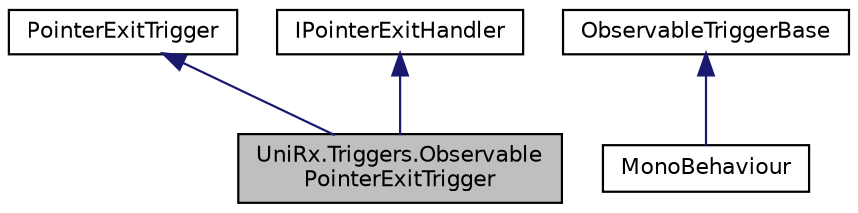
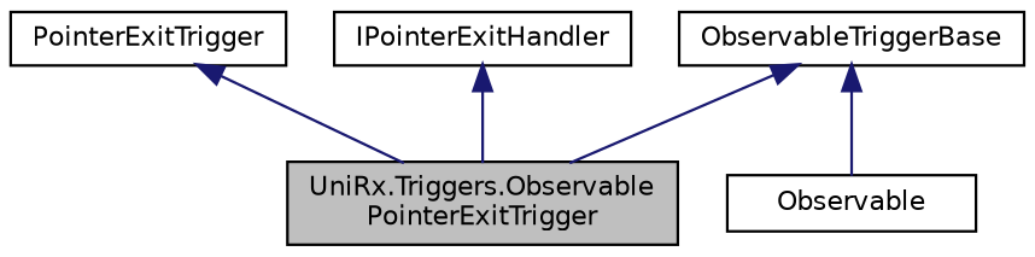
  digraph {
    node [color=black fillcolor=white fontname=Helvetica fontsize=10 shape=record style=filled]
    edge [color=midnightblue dir=back fontname=Helvetica fontsize=10 labelfontname=Helvetica labelfontsize=10 style=solid]
    n1 [fillcolor=grey75 fontcolor=black height=0.2 label="UniRx.Triggers.Observable\lPointerExitTrigger" width=0.4]
    n2 [height=0.2 label=ObservableTriggerBase width=0.4]
-   n3 [height=0.2 label=MonoBehaviour width=0.4]
+   n3 [height=0.2 label=Observable width=0.4]
    n4 [height=0.2 label=PointerExitTrigger width=0.4]
    n5 [height=0.2 label=IPointerExitHandler width=0.4]
+   n2 -> n1
    n2 -> n3
    n4 -> n1
    n5 -> n1
  }
